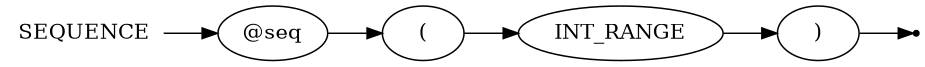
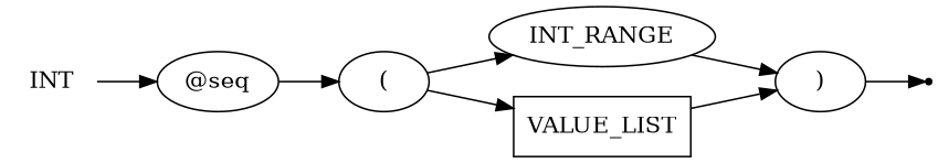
  digraph {
    rankdir=LR
    node [shape=oval]
-   n1 [label=SEQUENCE shape=plaintext]
+   n1 [label=INT shape=plaintext]
    n2 [label="@seq"]
    n3 [label="("]
    n4 [label=INT_RANGE shape=ellipse]
+   n5 [label=VALUE_LIST shape=box]
    n6 [label=")"]
    end [shape=point]
    n1 -> n2
    n2 -> n3
    n3 -> n4
+   n3 -> n5
    n4 -> n6
+   n5 -> n6
    n6 -> end
  }
